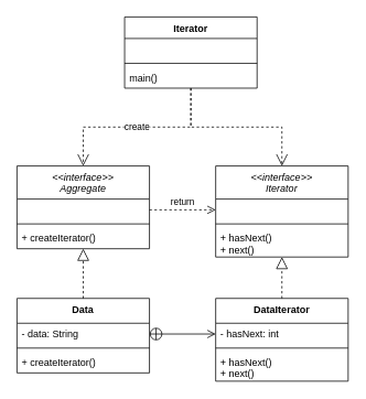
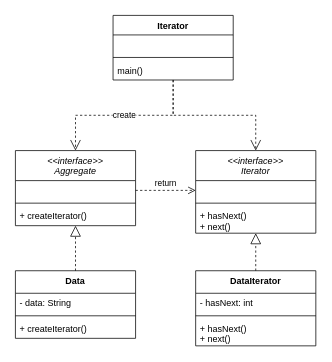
  <mxCell id="0" />
  <mxCell id="1" parent="0" />
  <mxCell id="2" value="Iterator" style="swimlane;fontStyle=1;align=center;verticalAlign=top;childLayout=stackLayout;horizontal=1;startSize=26;horizontalStack=0;resizeParent=1;resizeParentMax=0;resizeLast=0;collapsible=1;marginBottom=0;" vertex="1" parent="1"><mxGeometry x="150" y="20" width="160" height="86" as="geometry" /></mxCell>
  <mxCell id="3" value=" " style="text;strokeColor=none;fillColor=none;align=left;verticalAlign=top;spacingLeft=4;spacingRight=4;overflow=hidden;rotatable=0;points=[[0,0.5],[1,0.5]];portConstraint=eastwest;" vertex="1" parent="2"><mxGeometry y="26" width="160" height="26" as="geometry" /></mxCell>
  <mxCell id="4" value="" style="line;strokeWidth=1;fillColor=none;align=left;verticalAlign=middle;spacingTop=-1;spacingLeft=3;spacingRight=3;rotatable=0;labelPosition=right;points=[];portConstraint=eastwest;" vertex="1" parent="2"><mxGeometry y="52" width="160" height="8" as="geometry" /></mxCell>
  <mxCell id="5" value="main()" style="text;strokeColor=none;fillColor=none;align=left;verticalAlign=top;spacingLeft=4;spacingRight=4;overflow=hidden;rotatable=0;points=[[0,0.5],[1,0.5]];portConstraint=eastwest;" vertex="1" parent="2"><mxGeometry y="60" width="160" height="26" as="geometry" /></mxCell>
  <mxCell id="6" value="&lt;&lt;interface&gt;&gt;&#10;Aggregate" style="swimlane;fontStyle=2;align=center;verticalAlign=top;childLayout=stackLayout;horizontal=1;startSize=40;horizontalStack=0;resizeParent=1;resizeParentMax=0;resizeLast=0;collapsible=1;marginBottom=0;" vertex="1" parent="1"><mxGeometry x="20" y="200" width="160" height="100" as="geometry" /></mxCell>
  <mxCell id="7" value=" " style="text;strokeColor=none;fillColor=none;align=left;verticalAlign=top;spacingLeft=4;spacingRight=4;overflow=hidden;rotatable=0;points=[[0,0.5],[1,0.5]];portConstraint=eastwest;" vertex="1" parent="6"><mxGeometry y="40" width="160" height="26" as="geometry" /></mxCell>
  <mxCell id="8" value="" style="line;strokeWidth=1;fillColor=none;align=left;verticalAlign=middle;spacingTop=-1;spacingLeft=3;spacingRight=3;rotatable=0;labelPosition=right;points=[];portConstraint=eastwest;" vertex="1" parent="6"><mxGeometry y="66" width="160" height="8" as="geometry" /></mxCell>
  <mxCell id="9" value="+ createIterator()" style="text;strokeColor=none;fillColor=none;align=left;verticalAlign=top;spacingLeft=4;spacingRight=4;overflow=hidden;rotatable=0;points=[[0,0.5],[1,0.5]];portConstraint=eastwest;" vertex="1" parent="6"><mxGeometry y="74" width="160" height="26" as="geometry" /></mxCell>
  <mxCell id="10" value="&lt;&lt;interface&gt;&gt;&#10;Iterator" style="swimlane;fontStyle=2;align=center;verticalAlign=top;childLayout=stackLayout;horizontal=1;startSize=40;horizontalStack=0;resizeParent=1;resizeParentMax=0;resizeLast=0;collapsible=1;marginBottom=0;" vertex="1" parent="1"><mxGeometry x="260" y="200" width="160" height="110" as="geometry" /></mxCell>
  <mxCell id="11" value=" " style="text;strokeColor=none;fillColor=none;align=left;verticalAlign=top;spacingLeft=4;spacingRight=4;overflow=hidden;rotatable=0;points=[[0,0.5],[1,0.5]];portConstraint=eastwest;" vertex="1" parent="10"><mxGeometry y="40" width="160" height="26" as="geometry" /></mxCell>
  <mxCell id="12" value="" style="line;strokeWidth=1;fillColor=none;align=left;verticalAlign=middle;spacingTop=-1;spacingLeft=3;spacingRight=3;rotatable=0;labelPosition=right;points=[];portConstraint=eastwest;" vertex="1" parent="10"><mxGeometry y="66" width="160" height="8" as="geometry" /></mxCell>
  <mxCell id="13" value="+ hasNext()&#10;+ next()" style="text;strokeColor=none;fillColor=none;align=left;verticalAlign=top;spacingLeft=4;spacingRight=4;overflow=hidden;rotatable=0;points=[[0,0.5],[1,0.5]];portConstraint=eastwest;" vertex="1" parent="10"><mxGeometry y="74" width="160" height="36" as="geometry" /></mxCell>
  <mxCell id="14" value="Data" style="swimlane;fontStyle=1;align=center;verticalAlign=top;childLayout=stackLayout;horizontal=1;startSize=30;horizontalStack=0;resizeParent=1;resizeParentMax=0;resizeLast=0;collapsible=1;marginBottom=0;" vertex="1" parent="1"><mxGeometry x="20" y="360" width="160" height="90" as="geometry" /></mxCell>
  <mxCell id="15" value="- data: String" style="text;strokeColor=none;fillColor=none;align=left;verticalAlign=top;spacingLeft=4;spacingRight=4;overflow=hidden;rotatable=0;points=[[0,0.5],[1,0.5]];portConstraint=eastwest;" vertex="1" parent="14"><mxGeometry y="30" width="160" height="26" as="geometry" /></mxCell>
  <mxCell id="16" value="" style="line;strokeWidth=1;fillColor=none;align=left;verticalAlign=middle;spacingTop=-1;spacingLeft=3;spacingRight=3;rotatable=0;labelPosition=right;points=[];portConstraint=eastwest;" vertex="1" parent="14"><mxGeometry y="56" width="160" height="8" as="geometry" /></mxCell>
  <mxCell id="17" value="+ createIterator()" style="text;strokeColor=none;fillColor=none;align=left;verticalAlign=top;spacingLeft=4;spacingRight=4;overflow=hidden;rotatable=0;points=[[0,0.5],[1,0.5]];portConstraint=eastwest;" vertex="1" parent="14"><mxGeometry y="64" width="160" height="26" as="geometry" /></mxCell>
  <mxCell id="18" value="" style="endArrow=block;dashed=1;endFill=0;endSize=12;html=1;exitX=0.5;exitY=0;exitDx=0;exitDy=0;" edge="1" parent="1" source="14" target="9"><mxGeometry width="160" relative="1" as="geometry"><mxPoint x="140" y="230" as="sourcePoint" /><mxPoint x="300" y="230" as="targetPoint" /></mxGeometry></mxCell>
  <mxCell id="19" value="return" style="html=1;verticalAlign=bottom;endArrow=open;dashed=1;endSize=8;" edge="1" parent="1" source="7" target="11"><mxGeometry relative="1" as="geometry"><mxPoint x="270" y="340" as="sourcePoint" /><mxPoint x="190" y="340" as="targetPoint" /></mxGeometry></mxCell>
  <mxCell id="20" value="DataIterator" style="swimlane;fontStyle=1;align=center;verticalAlign=top;childLayout=stackLayout;horizontal=1;startSize=30;horizontalStack=0;resizeParent=1;resizeParentMax=0;resizeLast=0;collapsible=1;marginBottom=0;" vertex="1" parent="1"><mxGeometry x="260" y="360" width="160" height="100" as="geometry" /></mxCell>
  <mxCell id="21" value="- hasNext: int" style="text;strokeColor=none;fillColor=none;align=left;verticalAlign=top;spacingLeft=4;spacingRight=4;overflow=hidden;rotatable=0;points=[[0,0.5],[1,0.5]];portConstraint=eastwest;" vertex="1" parent="20"><mxGeometry y="30" width="160" height="26" as="geometry" /></mxCell>
  <mxCell id="22" value="" style="line;strokeWidth=1;fillColor=none;align=left;verticalAlign=middle;spacingTop=-1;spacingLeft=3;spacingRight=3;rotatable=0;labelPosition=right;points=[];portConstraint=eastwest;" vertex="1" parent="20"><mxGeometry y="56" width="160" height="8" as="geometry" /></mxCell>
  <mxCell id="23" value="+ hasNext()&#10;+ next()" style="text;strokeColor=none;fillColor=none;align=left;verticalAlign=top;spacingLeft=4;spacingRight=4;overflow=hidden;rotatable=0;points=[[0,0.5],[1,0.5]];portConstraint=eastwest;" vertex="1" parent="20"><mxGeometry y="64" width="160" height="36" as="geometry" /></mxCell>
  <mxCell id="24" value="" style="endArrow=block;dashed=1;endFill=0;endSize=12;html=1;" edge="1" parent="1" source="20" target="10"><mxGeometry width="160" relative="1" as="geometry"><mxPoint x="100" y="360" as="sourcePoint" /><mxPoint x="250" y="320" as="targetPoint" /></mxGeometry></mxCell>
- <mxCell id="25" value="" style="endArrow=open;startArrow=circlePlus;endFill=0;startFill=0;endSize=8;html=1;exitX=1;exitY=0.5;exitDx=0;exitDy=0;entryX=0;entryY=0.5;entryDx=0;entryDy=0;" edge="1" parent="1" source="15" target="21"><mxGeometry width="160" relative="1" as="geometry"><mxPoint x="130" y="520" as="sourcePoint" /><mxPoint x="290" y="520" as="targetPoint" /></mxGeometry></mxCell>
  <mxCell id="26" value="create" style="endArrow=open;endSize=12;dashed=1;html=1;entryX=0.5;entryY=0;entryDx=0;entryDy=0;edgeStyle=elbowEdgeStyle;elbow=vertical;rounded=0;" edge="1" parent="1" source="2" target="6"><mxGeometry width="160" relative="1" as="geometry"><mxPoint x="50" y="130" as="sourcePoint" /><mxPoint x="210" y="130" as="targetPoint" /></mxGeometry></mxCell>
  <mxCell id="27" value="" style="endArrow=open;endSize=12;dashed=1;html=1;entryX=0.5;entryY=0;entryDx=0;entryDy=0;edgeStyle=elbowEdgeStyle;elbow=vertical;rounded=0;" edge="1" parent="1" source="2" target="10"><mxGeometry width="160" relative="1" as="geometry"><mxPoint x="50" y="130" as="sourcePoint" /><mxPoint x="210" y="130" as="targetPoint" /></mxGeometry></mxCell>
